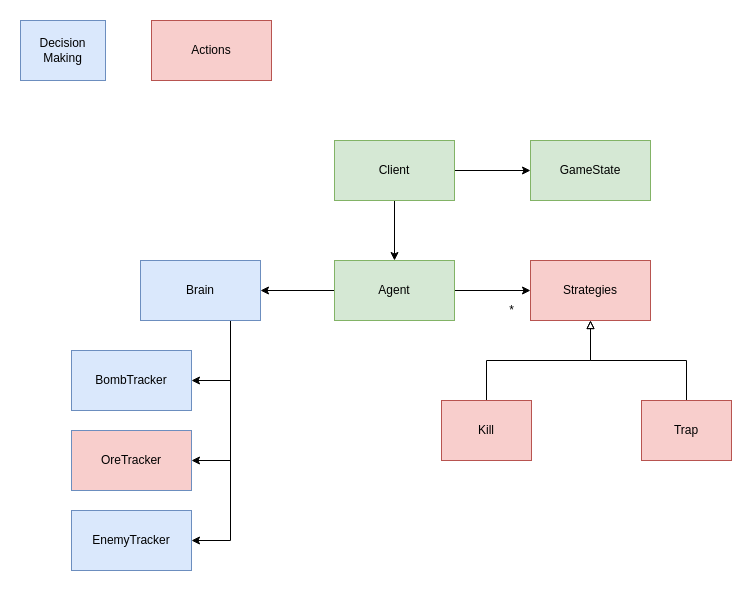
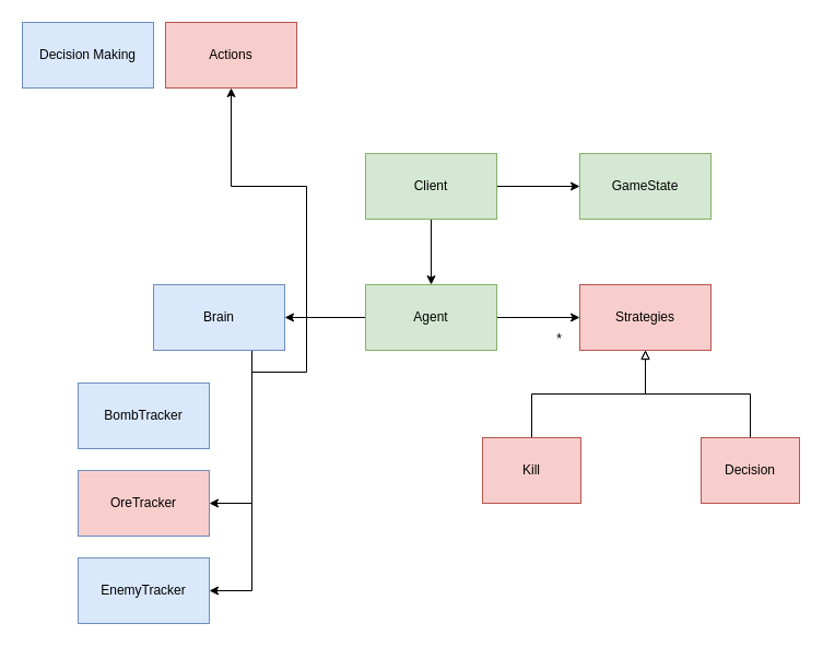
  <mxCell id="0" />
  <mxCell id="1" parent="0" />
  <mxCell id="2" style="edgeStyle=orthogonalEdgeStyle;rounded=0;orthogonalLoop=1;jettySize=auto;html=1;exitX=0.5;exitY=1;exitDx=0;exitDy=0;entryX=0.5;entryY=0;entryDx=0;entryDy=0;" edge="1" parent="1" source="4" target="7"><mxGeometry relative="1" as="geometry" /></mxCell>
  <mxCell id="3" style="edgeStyle=orthogonalEdgeStyle;rounded=0;orthogonalLoop=1;jettySize=auto;html=1;exitX=1;exitY=0.5;exitDx=0;exitDy=0;entryX=0;entryY=0.5;entryDx=0;entryDy=0;endArrow=classic;endFill=1;" edge="1" parent="1" source="4" target="22"><mxGeometry relative="1" as="geometry" /></mxCell>
  <mxCell id="4" value="Client" style="rounded=0;whiteSpace=wrap;html=1;fillColor=#d5e8d4;strokeColor=#82b366;" vertex="1" parent="1"><mxGeometry x="334" y="140" width="120" height="60" as="geometry" /></mxCell>
  <mxCell id="5" style="edgeStyle=orthogonalEdgeStyle;rounded=0;orthogonalLoop=1;jettySize=auto;html=1;exitX=0;exitY=0.5;exitDx=0;exitDy=0;entryX=1;entryY=0.5;entryDx=0;entryDy=0;" edge="1" parent="1" source="7" target="12"><mxGeometry relative="1" as="geometry" /></mxCell>
  <mxCell id="6" style="edgeStyle=orthogonalEdgeStyle;rounded=0;orthogonalLoop=1;jettySize=auto;html=1;exitX=1;exitY=0.5;exitDx=0;exitDy=0;entryX=0;entryY=0.5;entryDx=0;entryDy=0;" edge="1" parent="1" source="7" target="8"><mxGeometry relative="1" as="geometry" /></mxCell>
  <mxCell id="7" value="Agent" style="rounded=0;whiteSpace=wrap;html=1;fillColor=#d5e8d4;strokeColor=#82b366;" vertex="1" parent="1"><mxGeometry x="334" y="260" width="120" height="60" as="geometry" /></mxCell>
  <mxCell id="8" value="Strategies" style="rounded=0;whiteSpace=wrap;html=1;fillColor=#f8cecc;strokeColor=#b85450;" vertex="1" parent="1"><mxGeometry x="530" y="260" width="120" height="60" as="geometry" /></mxCell>
- <mxCell id="9" style="edgeStyle=orthogonalEdgeStyle;rounded=0;orthogonalLoop=1;jettySize=auto;html=1;exitX=0.75;exitY=1;exitDx=0;exitDy=0;entryX=1;entryY=0.5;entryDx=0;entryDy=0;" edge="1" parent="1" source="12" target="13"><mxGeometry relative="1" as="geometry" /></mxCell>
+ <mxCell id="9" style="edgeStyle=orthogonalEdgeStyle;rounded=0;orthogonalLoop=1;jettySize=auto;html=1;exitX=0.75;exitY=1;exitDx=0;exitDy=0;" edge="1" parent="1" source="12" target="21"><mxGeometry relative="1" as="geometry" /></mxCell>
  <mxCell id="10" style="edgeStyle=orthogonalEdgeStyle;rounded=0;orthogonalLoop=1;jettySize=auto;html=1;exitX=0.75;exitY=1;exitDx=0;exitDy=0;entryX=1;entryY=0.5;entryDx=0;entryDy=0;" edge="1" parent="1" source="12" target="14"><mxGeometry relative="1" as="geometry" /></mxCell>
  <mxCell id="11" style="edgeStyle=orthogonalEdgeStyle;rounded=0;orthogonalLoop=1;jettySize=auto;html=1;exitX=0.75;exitY=1;exitDx=0;exitDy=0;entryX=1;entryY=0.5;entryDx=0;entryDy=0;" edge="1" parent="1" source="12" target="15"><mxGeometry relative="1" as="geometry" /></mxCell>
  <mxCell id="12" value="Brain" style="rounded=0;whiteSpace=wrap;html=1;fillColor=#dae8fc;strokeColor=#6c8ebf;" vertex="1" parent="1"><mxGeometry x="140" y="260" width="120" height="60" as="geometry" /></mxCell>
  <mxCell id="13" value="BombTracker" style="rounded=0;whiteSpace=wrap;html=1;fillColor=#dae8fc;strokeColor=#6c8ebf;" vertex="1" parent="1"><mxGeometry x="71" y="350" width="120" height="60" as="geometry" /></mxCell>
  <mxCell id="14" value="OreTracker" style="rounded=0;whiteSpace=wrap;html=1;fillColor=#f8cecc;strokeColor=#6c8ebf;" vertex="1" parent="1"><mxGeometry x="71" y="430" width="120" height="60" as="geometry" /></mxCell>
  <mxCell id="15" value="EnemyTracker" style="rounded=0;whiteSpace=wrap;html=1;fillColor=#dae8fc;strokeColor=#6c8ebf;" vertex="1" parent="1"><mxGeometry x="71" y="510" width="120" height="60" as="geometry" /></mxCell>
  <mxCell id="16" style="edgeStyle=orthogonalEdgeStyle;rounded=0;orthogonalLoop=1;jettySize=auto;html=1;exitX=0.5;exitY=0;exitDx=0;exitDy=0;entryX=0.5;entryY=1;entryDx=0;entryDy=0;endArrow=block;endFill=0;" edge="1" parent="1" source="17" target="8"><mxGeometry relative="1" as="geometry" /></mxCell>
  <mxCell id="17" value="Kill" style="rounded=0;whiteSpace=wrap;html=1;fillColor=#f8cecc;strokeColor=#b85450;" vertex="1" parent="1"><mxGeometry x="441" y="400" width="90" height="60" as="geometry" /></mxCell>
  <mxCell id="18" style="edgeStyle=orthogonalEdgeStyle;rounded=0;orthogonalLoop=1;jettySize=auto;html=1;exitX=0.5;exitY=0;exitDx=0;exitDy=0;entryX=0.5;entryY=1;entryDx=0;entryDy=0;endArrow=block;endFill=0;" edge="1" parent="1" source="19" target="8"><mxGeometry relative="1" as="geometry" /></mxCell>
- <mxCell id="19" value="Trap" style="rounded=0;whiteSpace=wrap;html=1;fillColor=#f8cecc;strokeColor=#b85450;" vertex="1" parent="1"><mxGeometry x="641" y="400" width="90" height="60" as="geometry" /></mxCell>
- <mxCell id="20" value="Decision Making" style="rounded=0;whiteSpace=wrap;html=1;fillColor=#dae8fc;strokeColor=#6c8ebf;" vertex="1" parent="1"><mxGeometry x="20" y="20" width="85" height="60" as="geometry" /></mxCell>
+ <mxCell id="19" value="Decision" style="rounded=0;whiteSpace=wrap;html=1;fillColor=#f8cecc;strokeColor=#b85450;" vertex="1" parent="1"><mxGeometry x="641" y="400" width="90" height="60" as="geometry" /></mxCell>
+ <mxCell id="20" value="Decision Making" style="rounded=0;whiteSpace=wrap;html=1;fillColor=#dae8fc;strokeColor=#6c8ebf;" vertex="1" parent="1"><mxGeometry x="20" y="20" width="120" height="60" as="geometry" /></mxCell>
  <mxCell id="21" value="Actions" style="rounded=0;whiteSpace=wrap;html=1;fillColor=#f8cecc;strokeColor=#b85450;" vertex="1" parent="1"><mxGeometry x="151" y="20" width="120" height="60" as="geometry" /></mxCell>
  <mxCell id="22" value="GameState" style="rounded=0;whiteSpace=wrap;html=1;fillColor=#d5e8d4;strokeColor=#82b366;" vertex="1" parent="1"><mxGeometry x="530" y="140" width="120" height="60" as="geometry" /></mxCell>
  <mxCell id="23" value="*" style="text;html=1;align=center;verticalAlign=middle;resizable=0;points=[];autosize=1;strokeColor=none;" vertex="1" parent="1"><mxGeometry x="501" y="300" width="20" height="20" as="geometry" /></mxCell>
